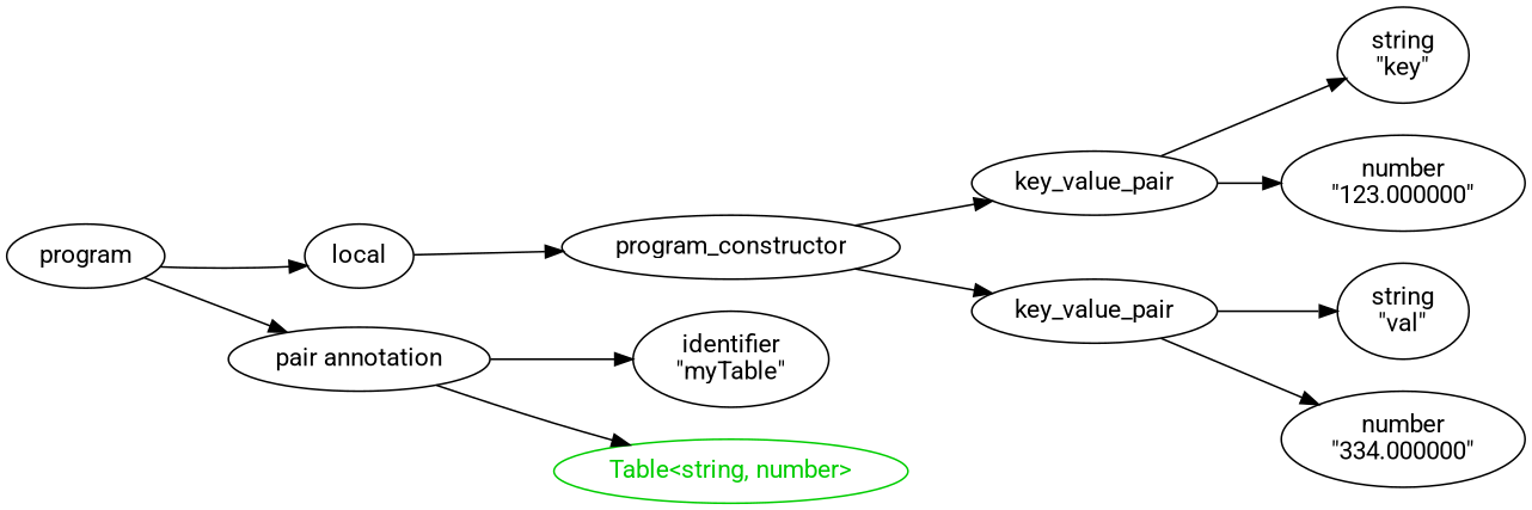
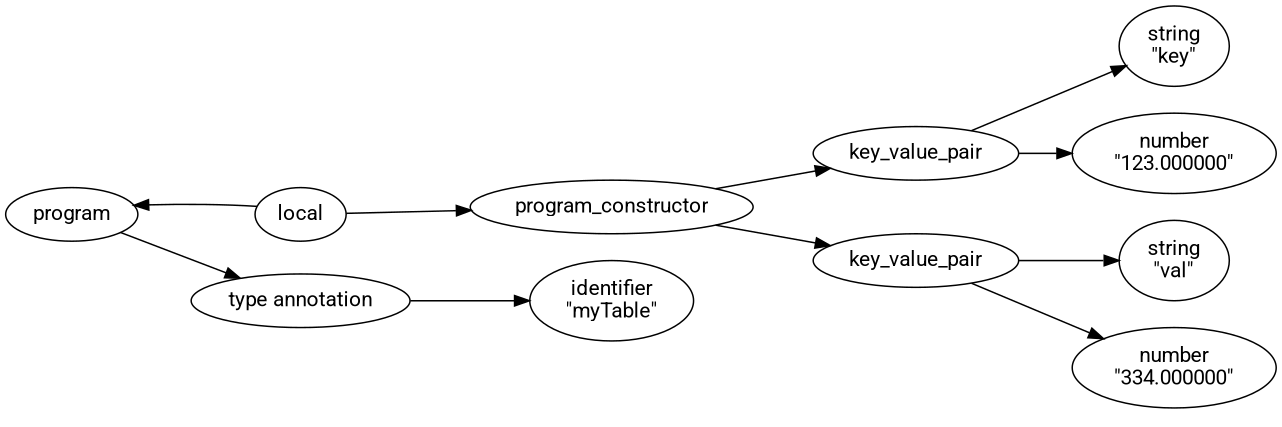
  digraph {
    fontname=Roboto
    rankdir=LR
    node [fontname=Roboto]
    edge [fontname=Roboto]
    n1 [label=program]
    n2 [label=local]
-   n3 [label="pair annotation"]
+   n3 [label="type annotation"]
    n4 [label=program_constructor]
    n5 [label="identifier\n\"myTable\""]
-   n6 [color=green3 fontcolor=green3 label="Table<string, number>"]
    n7 [label=key_value_pair]
    n8 [label=key_value_pair]
    n9 [label="string\n\"key\""]
    n10 [label="number\n\"123.000000\""]
    n11 [label="string\n\"val\""]
    n12 [label="number\n\"334.000000\""]
-   n1 -> n2
+   n2 -> n1
    n1 -> n3
    n2 -> n4
    n3 -> n5
-   n3 -> n6
    n4 -> n7
    n4 -> n8
    n7 -> n9
    n7 -> n10
    n8 -> n11
    n8 -> n12
  }
